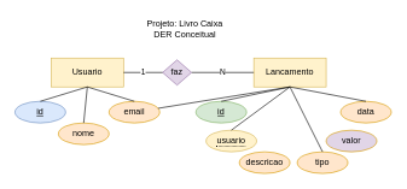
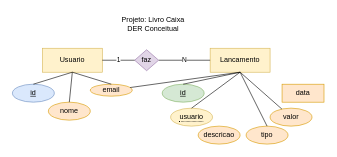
  <mxCell id="0" />
  <mxCell id="1" parent="0" />
  <mxCell id="2" value="Usuario" style="whiteSpace=wrap;html=1;align=center;fillColor=#fff2cc;strokeColor=#d6b656;" vertex="1" parent="1"><mxGeometry x="70" y="80" width="100" height="40" as="geometry" /></mxCell>
  <mxCell id="3" value="Lancamento" style="whiteSpace=wrap;html=1;align=center;fillColor=#fff2cc;strokeColor=#d6b656;" vertex="1" parent="1"><mxGeometry x="350" y="80" width="100" height="40" as="geometry" /></mxCell>
  <mxCell id="4" value="Projeto: Livro Caixa&lt;div&gt;DER Conceitual&lt;/div&gt;" style="text;html=1;align=center;verticalAlign=middle;whiteSpace=wrap;rounded=0;" vertex="1" parent="1"><mxGeometry x="180" y="20" width="150" height="40" as="geometry" /></mxCell>
  <mxCell id="5" value="id" style="ellipse;whiteSpace=wrap;html=1;align=center;fontStyle=4;fillColor=#dae8fc;strokeColor=#6c8ebf;" vertex="1" parent="1"><mxGeometry x="20" y="140" width="70" height="30" as="geometry" /></mxCell>
  <mxCell id="6" value="id" style="ellipse;whiteSpace=wrap;html=1;align=center;fontStyle=4;fillColor=#d5e8d4;strokeColor=#82b366;" vertex="1" parent="1"><mxGeometry x="270" y="140" width="70" height="30" as="geometry" /></mxCell>
  <mxCell id="7" value="nome" style="ellipse;whiteSpace=wrap;html=1;align=center;fillColor=#ffe6cc;strokeColor=#d79b00;" vertex="1" parent="1"><mxGeometry x="80" y="170" width="70" height="30" as="geometry" /></mxCell>
- <mxCell id="8" value="email" style="ellipse;whiteSpace=wrap;html=1;align=center;fillColor=#ffe6cc;strokeColor=#d79b00;" vertex="1" parent="1"><mxGeometry x="150" y="140" width="70" height="30" as="geometry" /></mxCell>
+ <mxCell id="8" value="email" style="ellipse;whiteSpace=wrap;html=1;align=center;fillColor=#ffe6cc;strokeColor=#d79b00;" vertex="1" parent="1"><mxGeometry x="150" y="140" width="70" height="20" as="geometry" /></mxCell>
  <mxCell id="9" value="&lt;span style=&quot;border-bottom: 1px dotted&quot;&gt;usuario&lt;/span&gt;" style="ellipse;whiteSpace=wrap;html=1;align=center;fillColor=#fff2cc;strokeColor=#d6b656;" vertex="1" parent="1"><mxGeometry x="284" y="180" width="70" height="30" as="geometry" /></mxCell>
  <mxCell id="10" value="descricao" style="ellipse;whiteSpace=wrap;html=1;align=center;fillColor=#ffe6cc;strokeColor=#d79b00;" vertex="1" parent="1"><mxGeometry x="330" y="210" width="70" height="30" as="geometry" /></mxCell>
  <mxCell id="11" value="tipo" style="ellipse;whiteSpace=wrap;html=1;align=center;fillColor=#ffe6cc;strokeColor=#d79b00;" vertex="1" parent="1"><mxGeometry x="410" y="210" width="70" height="30" as="geometry" /></mxCell>
- <mxCell id="12" value="valor" style="ellipse;whiteSpace=wrap;html=1;align=center;fillColor=#e1d5e7;strokeColor=#d79b00;" vertex="1" parent="1"><mxGeometry x="450" y="180" width="70" height="30" as="geometry" /></mxCell>
- <mxCell id="13" value="data" style="ellipse;whiteSpace=wrap;html=1;align=center;fillColor=#ffe6cc;strokeColor=#d79b00;" vertex="1" parent="1"><mxGeometry x="470" y="140" width="70" height="30" as="geometry" /></mxCell>
+ <mxCell id="12" value="valor" style="ellipse;whiteSpace=wrap;html=1;align=center;fillColor=#ffe6cc;strokeColor=#d79b00;" vertex="1" parent="1"><mxGeometry x="450" y="180" width="70" height="30" as="geometry" /></mxCell>
+ <mxCell id="13" value="data" style="whiteSpace=wrap;html=1;align=center;fillColor=#ffe6cc;strokeColor=#d79b00;rounded=0;" vertex="1" parent="1"><mxGeometry x="470" y="140" width="70" height="30" as="geometry" /></mxCell>
  <mxCell id="14" value="N" style="rounded=0;orthogonalLoop=1;jettySize=auto;html=1;exitX=1;exitY=0.5;exitDx=0;exitDy=0;entryX=0;entryY=0.5;entryDx=0;entryDy=0;endArrow=none;endFill=0;" edge="1" parent="1" source="15" target="3"><mxGeometry relative="1" as="geometry" /></mxCell>
  <mxCell id="15" value="faz" style="shape=rhombus;perimeter=rhombusPerimeter;whiteSpace=wrap;html=1;align=center;fillColor=#e1d5e7;strokeColor=#9673a6;" vertex="1" parent="1"><mxGeometry x="224" y="82.5" width="40" height="35" as="geometry" /></mxCell>
  <mxCell id="16" value="1" style="rounded=0;orthogonalLoop=1;jettySize=auto;html=1;exitX=0;exitY=0.5;exitDx=0;exitDy=0;entryX=1;entryY=0.5;entryDx=0;entryDy=0;endArrow=none;endFill=0;" edge="1" parent="1" source="15" target="2"><mxGeometry relative="1" as="geometry" /></mxCell>
  <mxCell id="17" style="rounded=0;orthogonalLoop=1;jettySize=auto;html=1;exitX=0.5;exitY=1;exitDx=0;exitDy=0;entryX=0.5;entryY=0;entryDx=0;entryDy=0;endArrow=none;endFill=0;" edge="1" parent="1" source="3" target="6"><mxGeometry relative="1" as="geometry" /></mxCell>
  <mxCell id="18" style="rounded=0;orthogonalLoop=1;jettySize=auto;html=1;exitX=0.5;exitY=1;exitDx=0;exitDy=0;entryX=0.5;entryY=0;entryDx=0;entryDy=0;endArrow=none;endFill=0;" edge="1" parent="1" source="3" target="9"><mxGeometry relative="1" as="geometry" /></mxCell>
  <mxCell id="19" style="rounded=0;orthogonalLoop=1;jettySize=auto;html=1;exitX=0.5;exitY=1;exitDx=0;exitDy=0;entryX=0.5;entryY=0;entryDx=0;entryDy=0;endArrow=none;endFill=0;" edge="1" parent="1" source="3" target="11"><mxGeometry relative="1" as="geometry" /></mxCell>
  <mxCell id="20" style="rounded=0;orthogonalLoop=1;jettySize=auto;html=1;exitX=0.5;exitY=1;exitDx=0;exitDy=0;endArrow=none;endFill=0;" edge="1" parent="1" source="3" target="8"><mxGeometry relative="1" as="geometry" /></mxCell>
- <mxCell id="21" style="rounded=0;orthogonalLoop=1;jettySize=auto;html=1;exitX=0.5;exitY=1;exitDx=0;exitDy=0;entryX=0.5;entryY=0;entryDx=0;entryDy=0;endArrow=none;endFill=0;" edge="1" parent="1" source="3" target="13"><mxGeometry relative="1" as="geometry" /></mxCell>
+ <mxCell id="21" style="rounded=0;orthogonalLoop=1;jettySize=auto;html=1;exitX=0.5;exitY=1;exitDx=0;exitDy=0;endArrow=none;endFill=0;" edge="1" parent="1" source="3" target="12"><mxGeometry relative="1" as="geometry" /></mxCell>
  <mxCell id="22" style="rounded=0;orthogonalLoop=1;jettySize=auto;html=1;exitX=0.5;exitY=1;exitDx=0;exitDy=0;entryX=0.5;entryY=0;entryDx=0;entryDy=0;endArrow=none;endFill=0;" edge="1" parent="1" source="2" target="7"><mxGeometry relative="1" as="geometry" /></mxCell>
  <mxCell id="23" style="rounded=0;orthogonalLoop=1;jettySize=auto;html=1;exitX=0.5;exitY=1;exitDx=0;exitDy=0;entryX=0.5;entryY=0;entryDx=0;entryDy=0;endArrow=none;endFill=0;" edge="1" parent="1" source="2" target="8"><mxGeometry relative="1" as="geometry" /></mxCell>
  <mxCell id="24" style="rounded=0;orthogonalLoop=1;jettySize=auto;html=1;exitX=0.5;exitY=1;exitDx=0;exitDy=0;entryX=0.5;entryY=0;entryDx=0;entryDy=0;endArrow=none;endFill=0;" edge="1" parent="1" source="2" target="5"><mxGeometry relative="1" as="geometry" /></mxCell>
